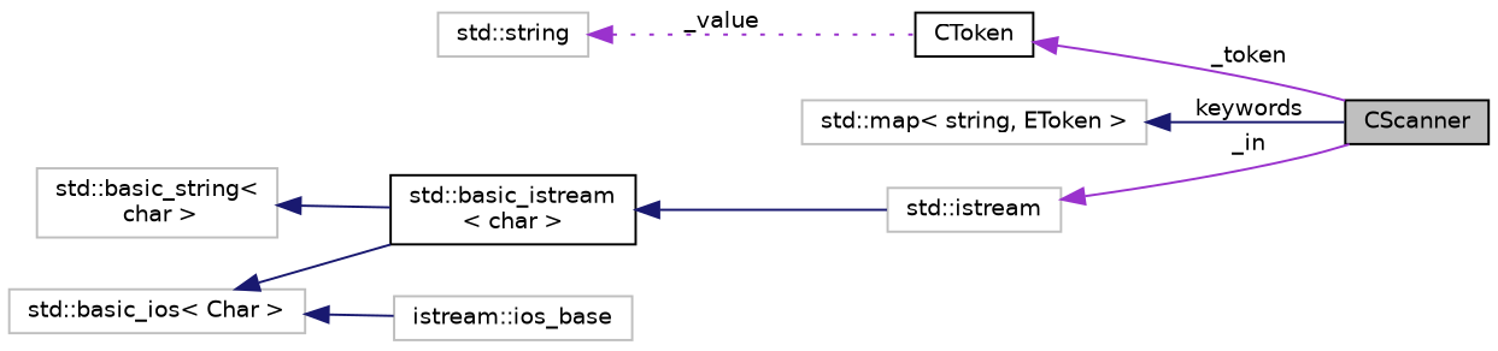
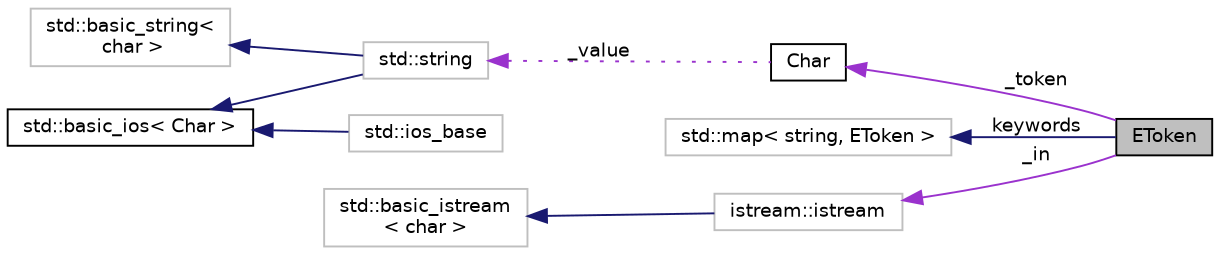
  digraph {
    rankdir=LR
    node [color=grey75 fillcolor=white fontname=Helvetica fontsize=10 shape=record style=filled]
    edge [color=midnightblue dir=back fontname=Helvetica fontsize=10 labelfontname=Helvetica labelfontsize=10 style=solid]
-   n1 [color=black fillcolor=grey75 fontcolor=black height=0.2 label=CScanner width=0.4]
-   n2 [color=black height=0.2 label=CToken width=0.4]
+   n1 [color=black fillcolor=grey75 fontcolor=black height=0.2 label=EToken width=0.4]
+   n2 [color=black height=0.2 label=Char width=0.4]
    n3 [height=0.2 label="std::string" width=0.4]
    n4 [height=0.2 label="std::map\< string, EToken \>" width=0.4]
    n5 [height=0.2 label="std::basic_string\<\l char \>" width=0.4]
-   n6 [height=0.2 label="std::istream" width=0.4]
-   n7 [color=black height=0.2 label="std::basic_istream\l\< char \>" width=0.4]
-   n8 [height=0.2 label="std::basic_ios\< Char \>" width=0.4]
-   n9 [height=0.2 label="istream::ios_base" width=0.4]
+   n6 [height=0.2 label="istream::istream" width=0.4]
+   n7 [height=0.2 label="std::basic_istream\l\< char \>" width=0.4]
+   n8 [color=black height=0.2 label="std::basic_ios\< Char \>" width=0.4]
+   n9 [height=0.2 label="std::ios_base" width=0.4]
    n2 -> n1 [color=darkorchid3 label=" _token"]
    n3 -> n2 [color=darkorchid3 label=" _value" style=dotted]
    n4 -> n1 [label=" keywords"]
-   n5 -> n7
+   n5 -> n3
    n6 -> n1 [color=darkorchid3 label=" _in"]
    n7 -> n6
-   n8 -> n7
+   n8 -> n3
    n8 -> n9
  }
